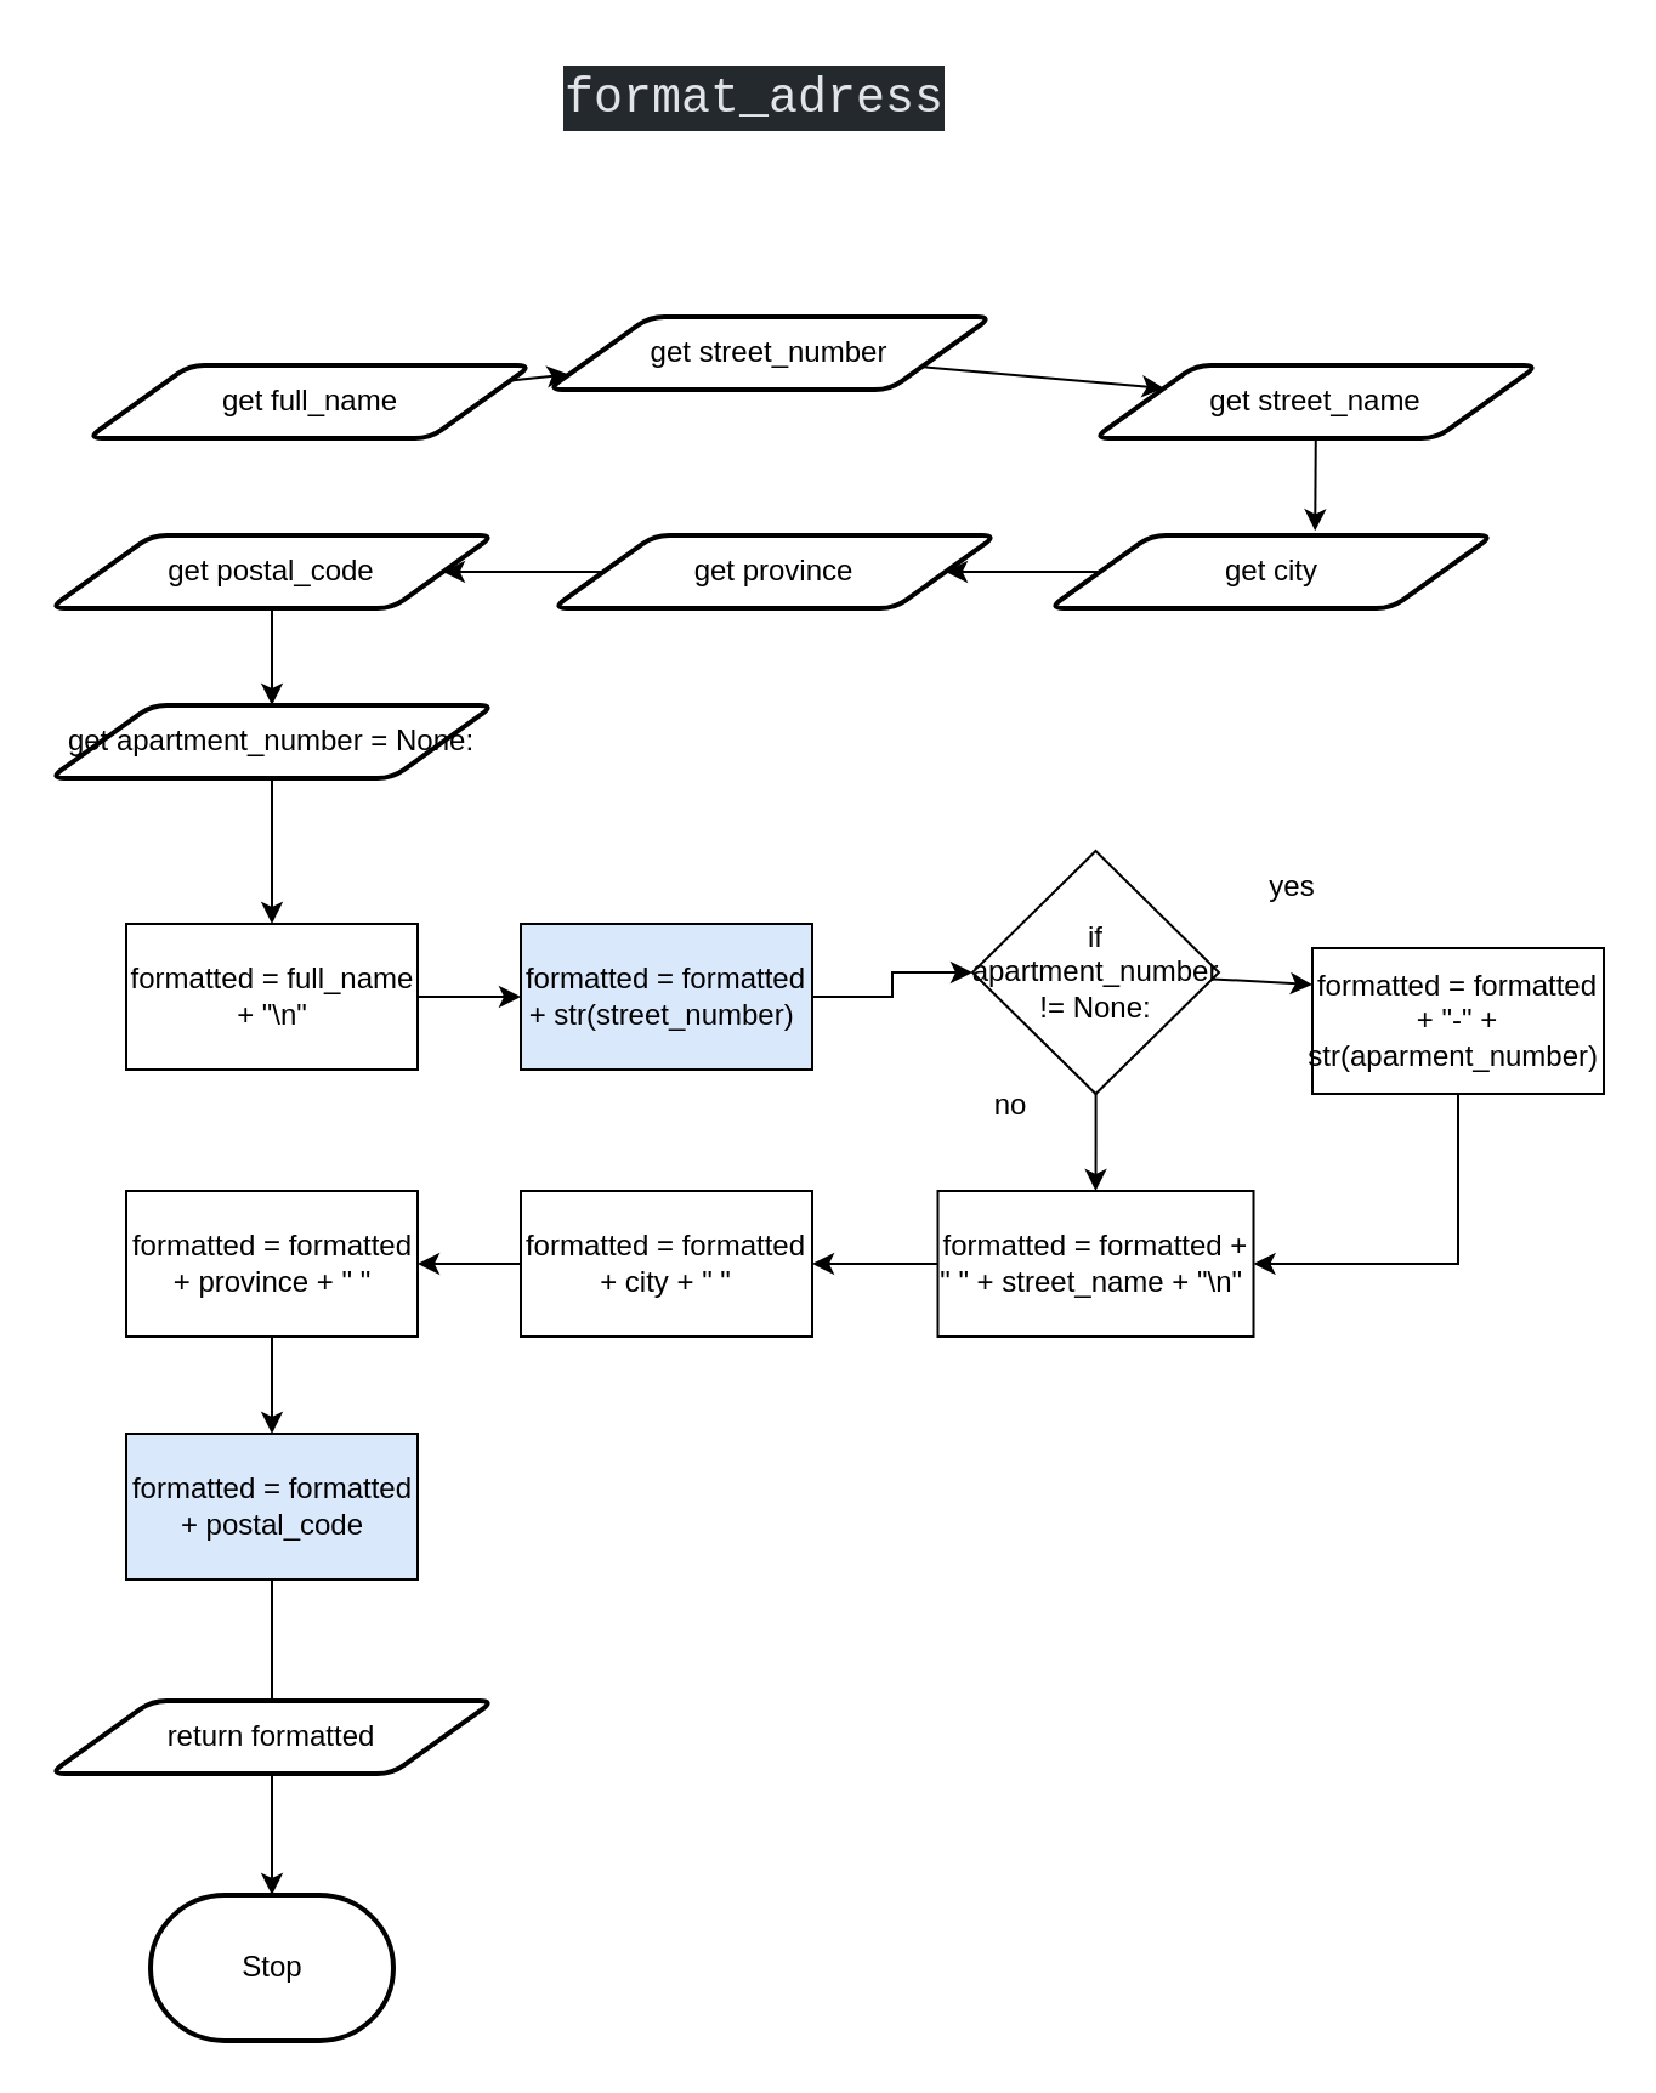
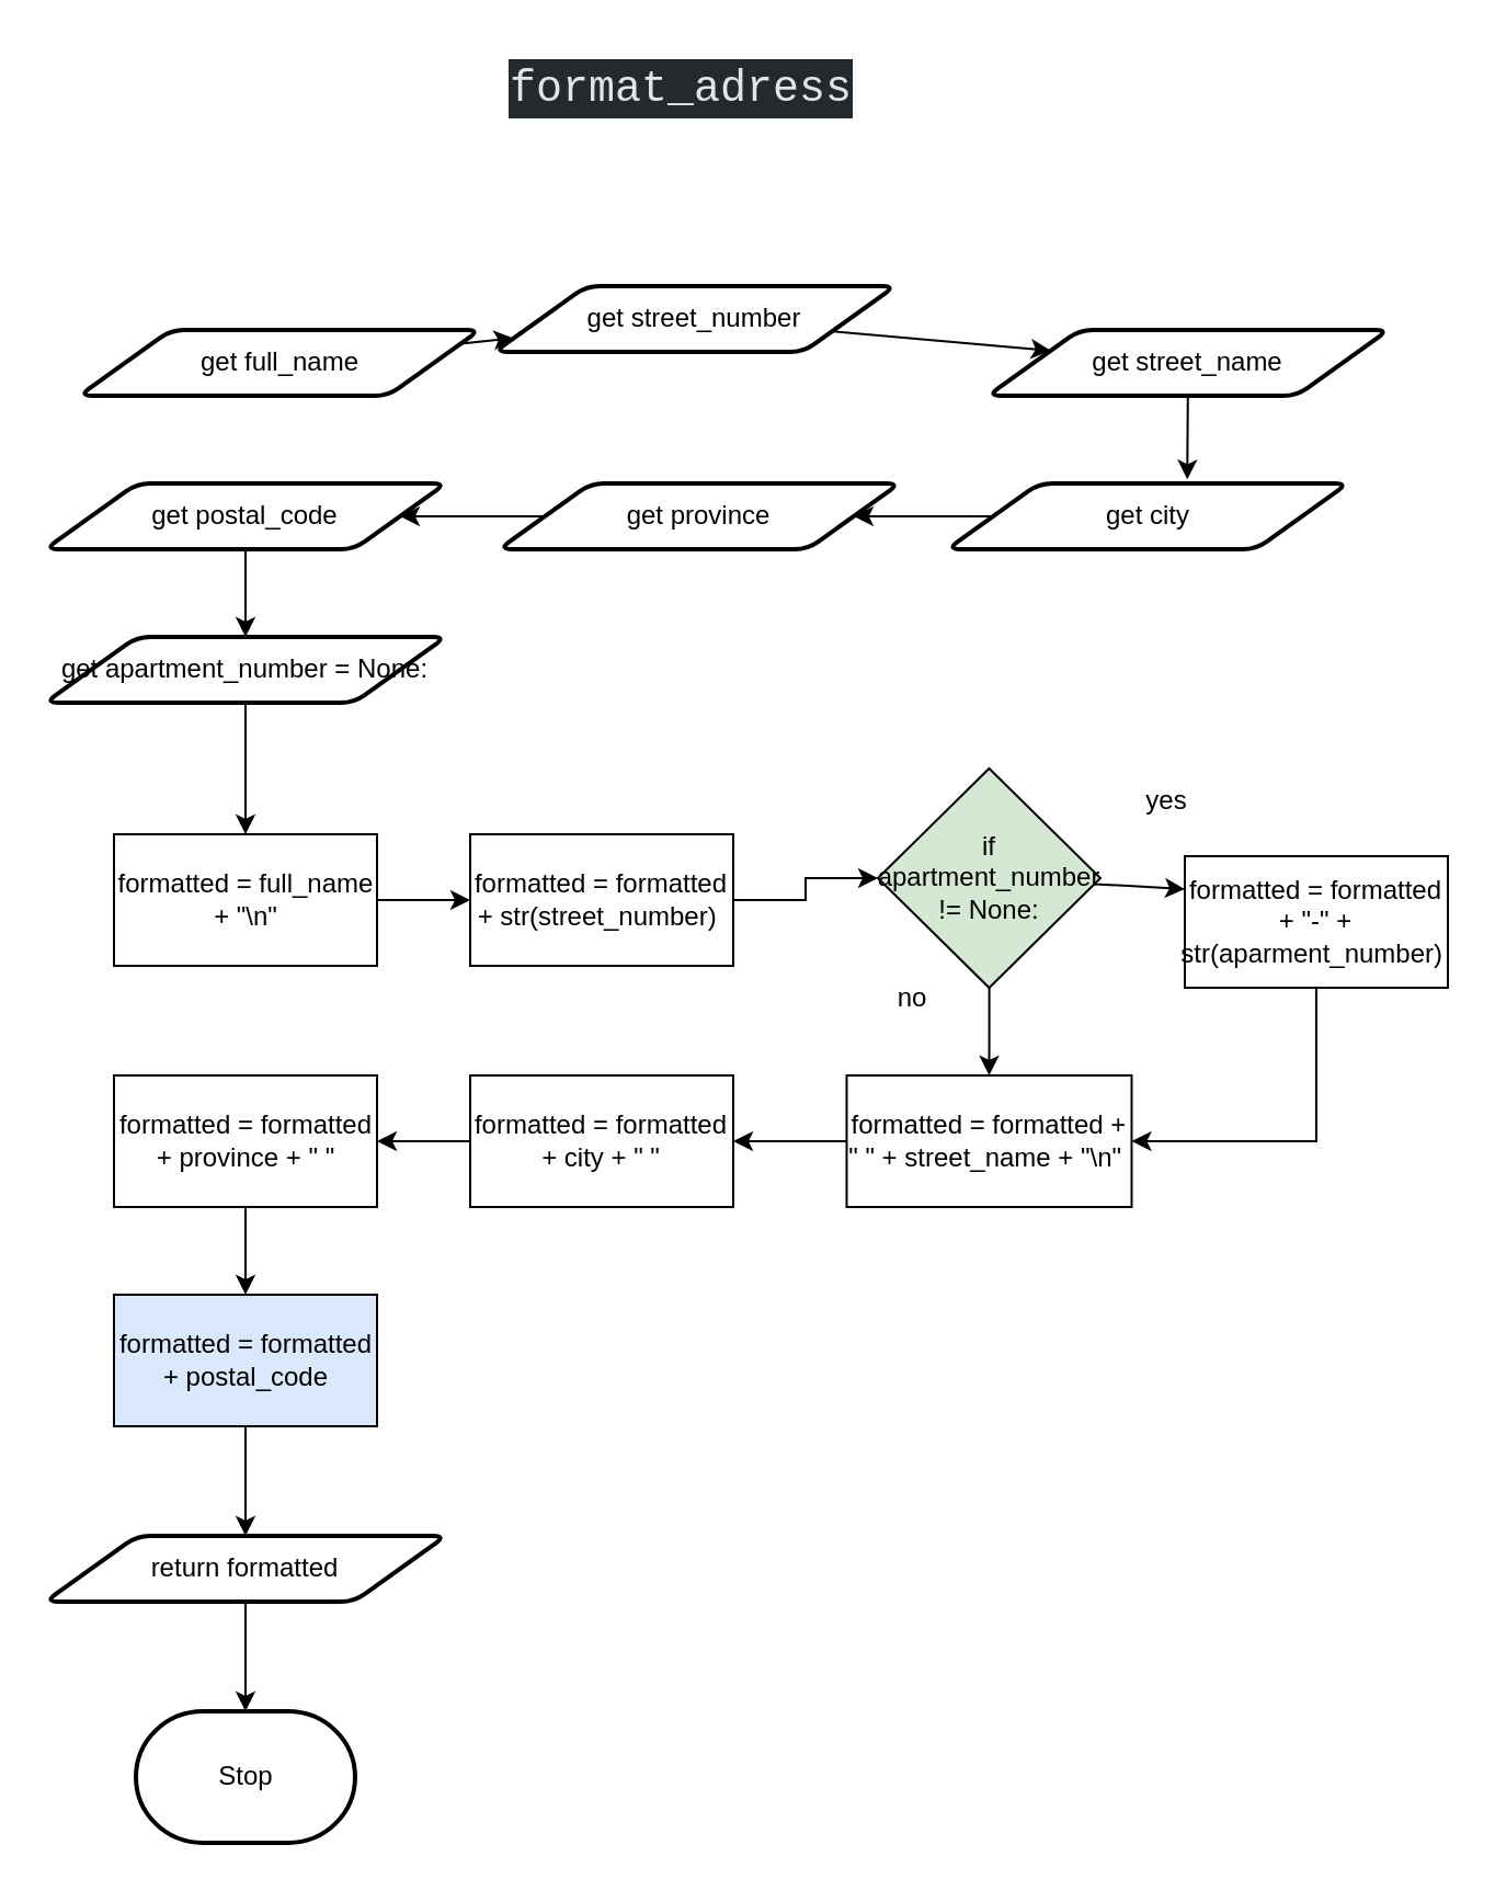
  <mxCell id="0" />
  <mxCell id="1" parent="0" />
  <mxCell id="2" style="edgeStyle=none;html=1;" edge="1" parent="1" source="3" target="14"><mxGeometry relative="1" as="geometry" /></mxCell>
  <mxCell id="3" value="get full_name" style="shape=parallelogram;html=1;strokeWidth=2;perimeter=parallelogramPerimeter;whiteSpace=wrap;rounded=1;arcSize=12;size=0.23;" parent="1" vertex="1"><mxGeometry x="35.5" y="150" width="183" height="30" as="geometry" /></mxCell>
  <mxCell id="4" value="&lt;div style=&quot;color: rgb(225 , 228 , 232) ; background-color: rgb(36 , 41 , 46) ; font-family: &amp;#34;comic mono&amp;#34; , &amp;#34;consolas&amp;#34; , &amp;#34;courier new&amp;#34; , monospace , &amp;#34;consolas&amp;#34; , &amp;#34;courier new&amp;#34; , monospace ; font-weight: normal ; font-size: 20px ; line-height: 27px&quot;&gt;format_adress&lt;/div&gt;" style="text;strokeColor=none;fillColor=none;html=1;fontSize=24;fontStyle=1;verticalAlign=middle;align=center;fontFamily=Helvetica;fontColor=#F0F0F0;" parent="1" vertex="1"><mxGeometry x="260" y="20" width="100" height="40" as="geometry" /></mxCell>
  <mxCell id="5" style="edgeStyle=none;html=1;entryX=0.599;entryY=-0.062;entryDx=0;entryDy=0;entryPerimeter=0;" edge="1" parent="1" source="6" target="12"><mxGeometry relative="1" as="geometry" /></mxCell>
  <mxCell id="6" value="get street_name" style="shape=parallelogram;html=1;strokeWidth=2;perimeter=parallelogramPerimeter;whiteSpace=wrap;rounded=1;arcSize=12;size=0.23;" vertex="1" parent="1"><mxGeometry x="450" y="150" width="183" height="30" as="geometry" /></mxCell>
  <mxCell id="7" style="edgeStyle=none;html=1;entryX=0.5;entryY=0;entryDx=0;entryDy=0;" edge="1" parent="1" source="8" target="16"><mxGeometry relative="1" as="geometry" /></mxCell>
  <mxCell id="8" value="get postal_code" style="shape=parallelogram;html=1;strokeWidth=2;perimeter=parallelogramPerimeter;whiteSpace=wrap;rounded=1;arcSize=12;size=0.23;" vertex="1" parent="1"><mxGeometry x="20" y="220" width="183" height="30" as="geometry" /></mxCell>
  <mxCell id="9" style="edgeStyle=none;html=1;entryX=1;entryY=0.5;entryDx=0;entryDy=0;" edge="1" parent="1" source="10" target="8"><mxGeometry relative="1" as="geometry" /></mxCell>
  <mxCell id="10" value="get province" style="shape=parallelogram;html=1;strokeWidth=2;perimeter=parallelogramPerimeter;whiteSpace=wrap;rounded=1;arcSize=12;size=0.23;" vertex="1" parent="1"><mxGeometry x="227" y="220" width="183" height="30" as="geometry" /></mxCell>
  <mxCell id="11" style="edgeStyle=none;html=1;entryX=1;entryY=0.5;entryDx=0;entryDy=0;" edge="1" parent="1" source="12" target="10"><mxGeometry relative="1" as="geometry" /></mxCell>
  <mxCell id="12" value="get city" style="shape=parallelogram;html=1;strokeWidth=2;perimeter=parallelogramPerimeter;whiteSpace=wrap;rounded=1;arcSize=12;size=0.23;" vertex="1" parent="1"><mxGeometry x="431.5" y="220" width="183" height="30" as="geometry" /></mxCell>
  <mxCell id="13" style="edgeStyle=none;html=1;" edge="1" parent="1" source="14" target="6"><mxGeometry relative="1" as="geometry" /></mxCell>
  <mxCell id="14" value="get street_number" style="shape=parallelogram;html=1;strokeWidth=2;perimeter=parallelogramPerimeter;whiteSpace=wrap;rounded=1;arcSize=12;size=0.23;" vertex="1" parent="1"><mxGeometry x="225" y="130" width="183" height="30" as="geometry" /></mxCell>
  <mxCell id="15" style="edgeStyle=none;html=1;" edge="1" parent="1" source="16"><mxGeometry relative="1" as="geometry"><mxPoint x="111.5" y="380" as="targetPoint" /></mxGeometry></mxCell>
  <mxCell id="16" value="get apartment_number = None:" style="shape=parallelogram;html=1;strokeWidth=2;perimeter=parallelogramPerimeter;whiteSpace=wrap;rounded=1;arcSize=12;size=0.23;" vertex="1" parent="1"><mxGeometry x="20" y="290" width="183" height="30" as="geometry" /></mxCell>
  <mxCell id="17" style="edgeStyle=none;html=1;entryX=0;entryY=0.5;entryDx=0;entryDy=0;" edge="1" parent="1" source="18"><mxGeometry relative="1" as="geometry"><mxPoint x="214" y="410" as="targetPoint" /></mxGeometry></mxCell>
  <mxCell id="18" value="formatted = full_name + &quot;\n&quot;" style="rounded=0;whiteSpace=wrap;html=1;" vertex="1" parent="1"><mxGeometry x="51.5" y="380" width="120" height="60" as="geometry" /></mxCell>
  <mxCell id="19" style="edgeStyle=none;html=1;entryX=0;entryY=0.25;entryDx=0;entryDy=0;" edge="1" parent="1" source="21" target="24"><mxGeometry relative="1" as="geometry" /></mxCell>
  <mxCell id="20" style="edgeStyle=orthogonalEdgeStyle;rounded=0;html=1;entryX=0.5;entryY=0;entryDx=0;entryDy=0;" edge="1" parent="1" source="21" target="26"><mxGeometry relative="1" as="geometry" /></mxCell>
- <mxCell id="21" value="if apartment_number != None:" style="rhombus;whiteSpace=wrap;html=1;" vertex="1" parent="1"><mxGeometry x="400" y="350" width="101.5" height="100" as="geometry" /></mxCell>
+ <mxCell id="21" value="if apartment_number != None:" style="rhombus;whiteSpace=wrap;html=1;fillColor=#d5e8d4;" vertex="1" parent="1"><mxGeometry x="400" y="350" width="101.5" height="100" as="geometry" /></mxCell>
  <mxCell id="22" value="yes" style="text;html=1;strokeColor=none;fillColor=none;align=center;verticalAlign=middle;whiteSpace=wrap;rounded=0;" vertex="1" parent="1"><mxGeometry x="501.5" y="350" width="60" height="30" as="geometry" /></mxCell>
  <mxCell id="23" style="edgeStyle=orthogonalEdgeStyle;rounded=0;html=1;entryX=1;entryY=0.5;entryDx=0;entryDy=0;" edge="1" parent="1" source="24" target="26"><mxGeometry relative="1" as="geometry"><Array as="points"><mxPoint x="600" y="520" /></Array></mxGeometry></mxCell>
  <mxCell id="24" value="formatted = formatted + &quot;-&quot; + str(aparment_number)&amp;nbsp;" style="rounded=0;whiteSpace=wrap;html=1;" vertex="1" parent="1"><mxGeometry x="540" y="390" width="120" height="60" as="geometry" /></mxCell>
  <mxCell id="25" style="edgeStyle=orthogonalEdgeStyle;rounded=0;html=1;entryX=1;entryY=0.5;entryDx=0;entryDy=0;" edge="1" parent="1" source="26" target="33"><mxGeometry relative="1" as="geometry" /></mxCell>
  <mxCell id="26" value="formatted = formatted + &quot; &quot; + street_name + &quot;\n&quot;&amp;nbsp;" style="rounded=0;whiteSpace=wrap;html=1;" vertex="1" parent="1"><mxGeometry x="385.75" y="490" width="130" height="60" as="geometry" /></mxCell>
  <mxCell id="27" style="edgeStyle=orthogonalEdgeStyle;rounded=0;html=1;" edge="1" parent="1" source="28" target="21"><mxGeometry relative="1" as="geometry" /></mxCell>
- <mxCell id="28" value="formatted = formatted + str(street_number)&amp;nbsp;" style="rounded=0;whiteSpace=wrap;html=1;fillColor=#dae8fc;" vertex="1" parent="1"><mxGeometry x="214" y="380" width="120" height="60" as="geometry" /></mxCell>
- <mxCell id="29" style="edgeStyle=orthogonalEdgeStyle;rounded=0;html=1;entryX=0.5;entryY=0;entryDx=0;entryDy=0;endArrow=none;" edge="1" parent="1" source="30" target="37"><mxGeometry relative="1" as="geometry" /></mxCell>
+ <mxCell id="28" value="formatted = formatted + str(street_number)&amp;nbsp;" style="rounded=0;whiteSpace=wrap;html=1;" vertex="1" parent="1"><mxGeometry x="214" y="380" width="120" height="60" as="geometry" /></mxCell>
+ <mxCell id="29" style="edgeStyle=orthogonalEdgeStyle;rounded=0;html=1;entryX=0.5;entryY=0;entryDx=0;entryDy=0;" edge="1" parent="1" source="30" target="37"><mxGeometry relative="1" as="geometry" /></mxCell>
  <mxCell id="30" value="formatted = formatted + postal_code" style="rounded=0;whiteSpace=wrap;html=1;fillColor=#dae8fc;" vertex="1" parent="1"><mxGeometry x="51.5" y="590" width="120" height="60" as="geometry" /></mxCell>
  <mxCell id="31" value="no" style="text;html=1;strokeColor=none;fillColor=none;align=center;verticalAlign=middle;whiteSpace=wrap;rounded=0;" vertex="1" parent="1"><mxGeometry x="385.75" y="440" width="60" height="30" as="geometry" /></mxCell>
  <mxCell id="32" style="edgeStyle=orthogonalEdgeStyle;rounded=0;html=1;entryX=1;entryY=0.5;entryDx=0;entryDy=0;" edge="1" parent="1" source="33" target="35"><mxGeometry relative="1" as="geometry" /></mxCell>
  <mxCell id="33" value="formatted = formatted + city + &quot; &quot;" style="rounded=0;whiteSpace=wrap;html=1;" vertex="1" parent="1"><mxGeometry x="214" y="490" width="120" height="60" as="geometry" /></mxCell>
  <mxCell id="34" style="edgeStyle=orthogonalEdgeStyle;rounded=0;html=1;entryX=0.5;entryY=0;entryDx=0;entryDy=0;" edge="1" parent="1" source="35" target="30"><mxGeometry relative="1" as="geometry" /></mxCell>
  <mxCell id="35" value="formatted = formatted + province + &quot; &quot;" style="rounded=0;whiteSpace=wrap;html=1;" vertex="1" parent="1"><mxGeometry x="51.5" y="490" width="120" height="60" as="geometry" /></mxCell>
  <mxCell id="36" style="edgeStyle=orthogonalEdgeStyle;rounded=0;html=1;" edge="1" parent="1" source="37"><mxGeometry relative="1" as="geometry"><mxPoint x="111.5" y="780" as="targetPoint" /></mxGeometry></mxCell>
  <mxCell id="37" value="return formatted" style="shape=parallelogram;html=1;strokeWidth=2;perimeter=parallelogramPerimeter;whiteSpace=wrap;rounded=1;arcSize=12;size=0.23;" vertex="1" parent="1"><mxGeometry x="20" y="700" width="183" height="30" as="geometry" /></mxCell>
  <mxCell id="38" value="Stop" style="strokeWidth=2;html=1;shape=mxgraph.flowchart.terminator;whiteSpace=wrap;" vertex="1" parent="1"><mxGeometry x="61.5" y="780" width="100" height="60" as="geometry" /></mxCell>
